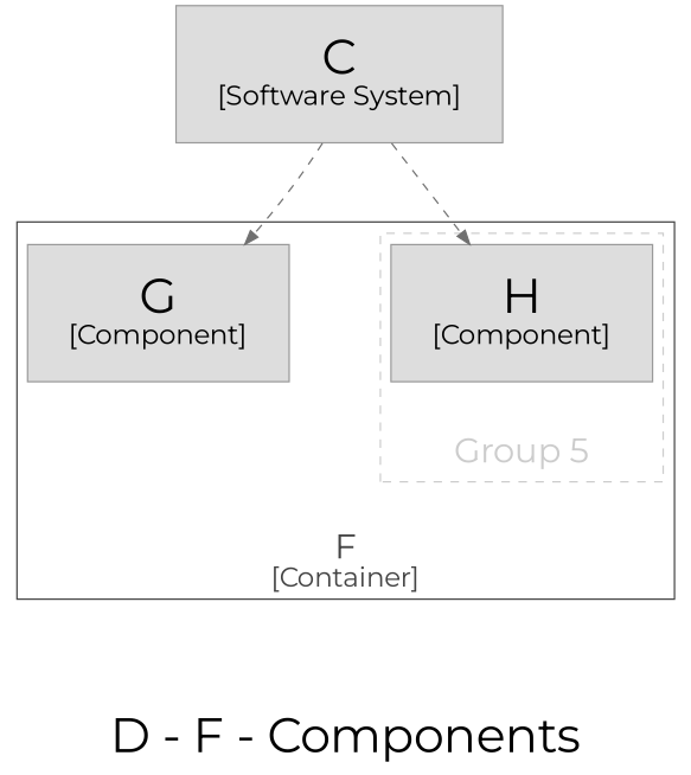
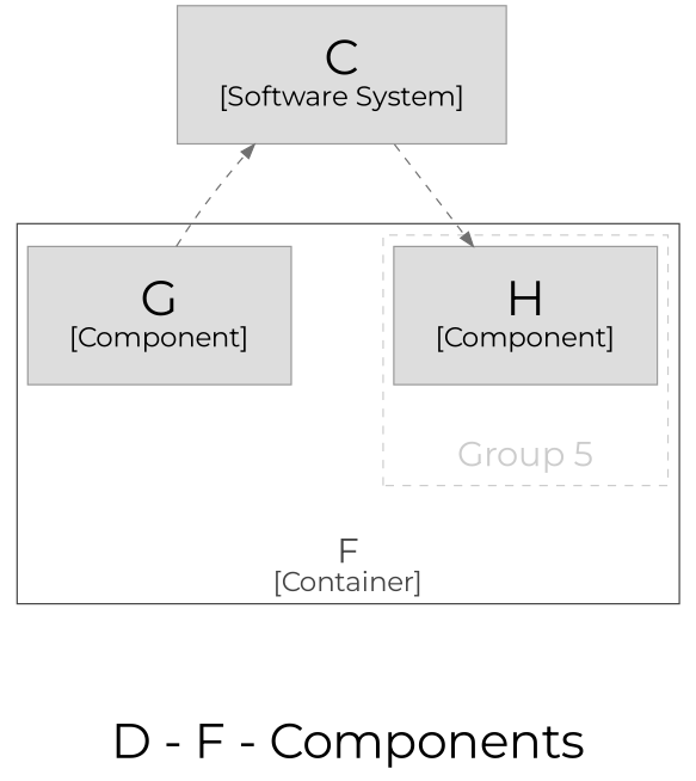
  digraph {
    compound=true
    fontname=Montserrat
    label=<<br /><font point-size="34">D - F - Components</font>>
    nodesep=1.0
    rankdir=TB
    ranksep=1.0
    node [color="#9a9a9a" fillcolor="#dddddd" fontcolor="#000000" fontname=Montserrat margin="0.4,0.3" shape=rect style=filled]
    edge [color="#707070" fontcolor="#707070" fontname=Montserrat style=dashed]
    n1 [label=<<font point-size="34">H</font><br /><font point-size="19">[Component]</font>>]
    n2 [label=<<font point-size="34">G</font><br /><font point-size="19">[Component]</font>>]
    n3 [label=<<font point-size="34">C</font><br /><font point-size="19">[Software System]</font>>]
    subgraph cluster_1 {
      color="#444444"
      fillcolor="#444444"
      fontcolor="#444444"
      label=<<font point-size="24"><br />F</font><br /><font point-size="19">[Container]</font>>
      labelloc=b
      n2
      subgraph cluster_2 {
        color="#cccccc"
        fillcolor="#ffffff"
        fontcolor="#cccccc"
        label=<<font point-size="24"><br />Group 5</font>>
        labelloc=b
        style=dashed
        n1
      }
    }
    n3 -> n1
-   n3 -> n2
+   n2 -> n3
  }
